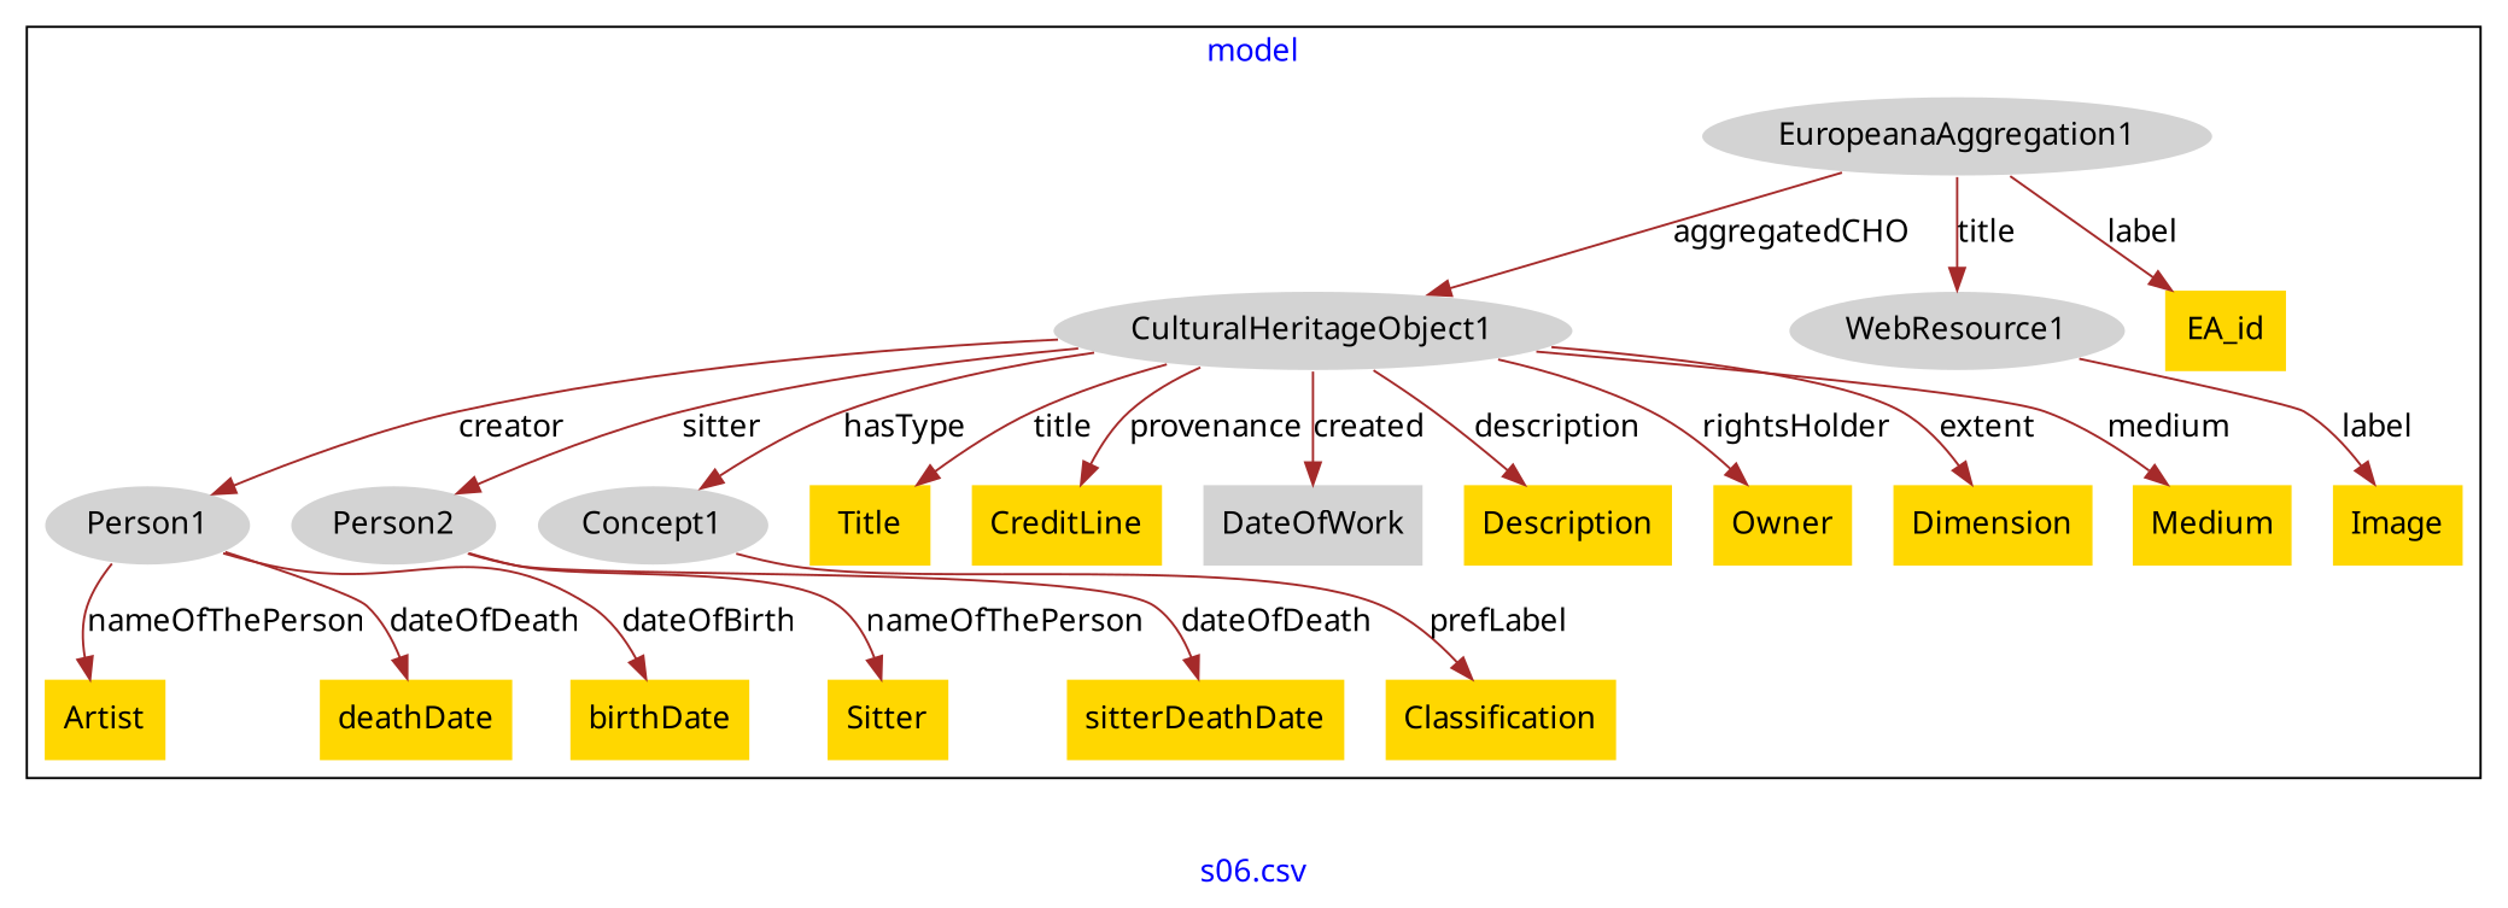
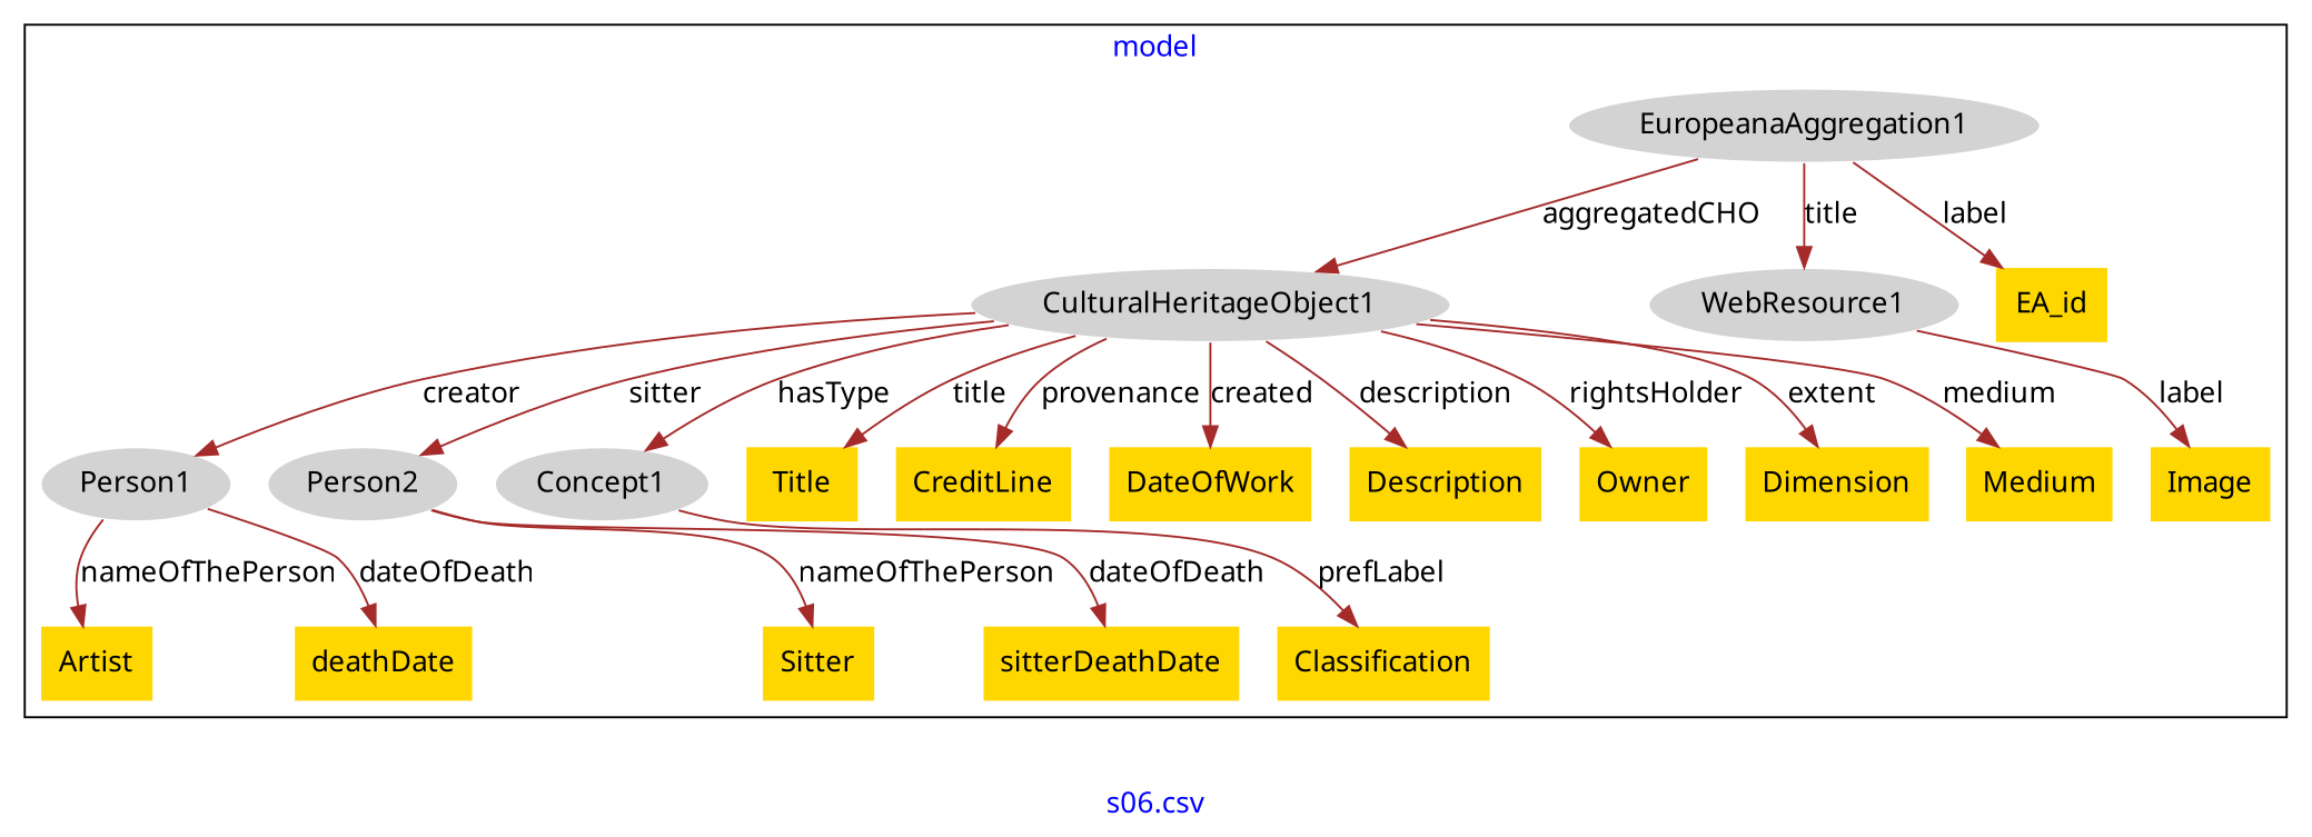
  digraph {
    fontcolor=blue
    fontname="Noto Sans"
    label="s06.csv"
    remincross=true
    node [fillcolor=gold fontname="Noto Sans" style=filled shape=plaintext]
    edge [color=brown fontcolor=black fontname="Noto Sans"]
    n1 [color=white fillcolor=lightgray label=CulturalHeritageObject1 shape=""]
    n2 [color=white fillcolor=lightgray label=Person1 shape=""]
    n3 [color=white fillcolor=lightgray label=Person2 shape=""]
    n4 [color=white fillcolor=lightgray label=Concept1 shape=""]
    n5 [color=white fillcolor=lightgray label=EuropeanaAggregation1 shape=""]
    n6 [color=white fillcolor=lightgray label=WebResource1 shape=""]
    n7 [label=Artist]
    n8 [label=Title]
    n9 [label=Sitter]
    n10 [label=CreditLine]
-   n11 [fillcolor=lightgray label=DateOfWork]
+   n11 [label=DateOfWork]
    n12 [label=Description]
    n13 [label=Image]
    n14 [label=Owner]
    n15 [label=Dimension]
    n16 [label=EA_id]
    n17 [label=Medium]
    n18 [label=deathDate]
    n19 [label=Classification]
-   n20 [label=birthDate]
    n21 [label=sitterDeathDate]
    subgraph cluster_1 {
      label=model
      n1
      n2
      n3
      n4
      n5
      n6
      n7
      n8
      n9
      n10
      n11
      n12
      n13
      n14
      n15
      n16
      n17
      n18
      n19
-     n20
      n21
    }
    n1 -> n2 [label=creator]
    n1 -> n3 [label=sitter]
    n1 -> n4 [label=hasType]
    n1 -> n8 [label=title]
    n1 -> n10 [label=provenance]
    n1 -> n11 [label=created]
    n1 -> n12 [label=description]
    n1 -> n14 [label=rightsHolder]
    n1 -> n15 [label=extent]
    n1 -> n17 [label=medium]
    n2 -> n7 [label=nameOfThePerson]
    n2 -> n18 [label=dateOfDeath]
-   n2 -> n20 [label=dateOfBirth]
    n3 -> n9 [label=nameOfThePerson]
    n3 -> n21 [label=dateOfDeath]
    n4 -> n19 [label=prefLabel]
    n5 -> n1 [label=aggregatedCHO]
    n5 -> n6 [label=title]
    n5 -> n16 [label=label]
    n6 -> n13 [label=label]
  }
